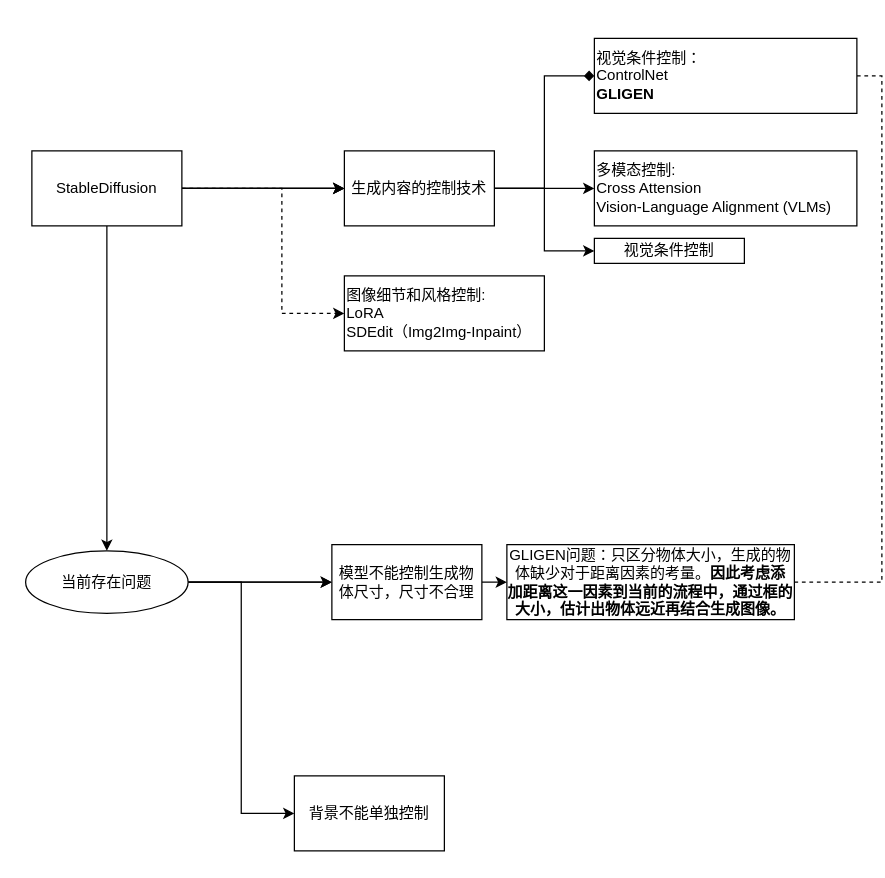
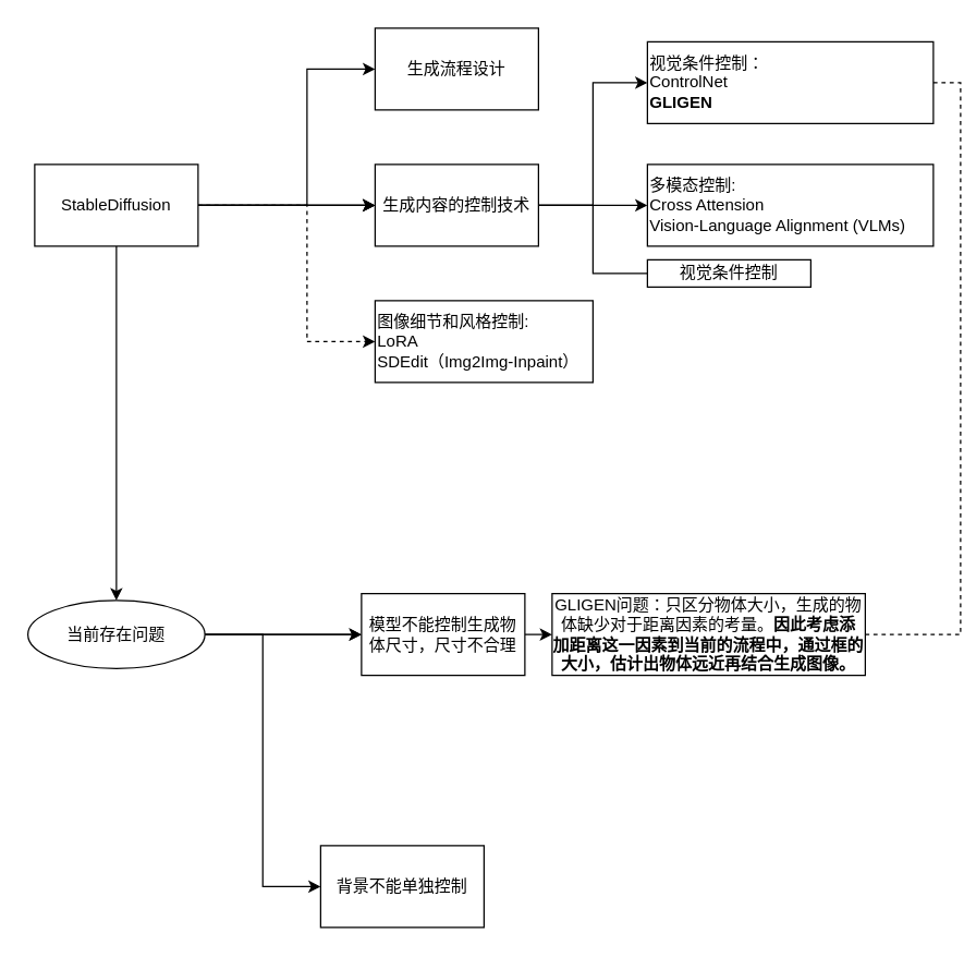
  <mxCell id="0" />
  <mxCell id="1" parent="0" />
+ <mxCell id="2" value="" style="edgeStyle=orthogonalEdgeStyle;rounded=0;orthogonalLoop=1;jettySize=auto;html=1;" edge="1" parent="1" source="8" target="9"><mxGeometry relative="1" as="geometry"><Array as="points"><mxPoint x="225" y="150" /><mxPoint x="225" y="50" /></Array></mxGeometry></mxCell>
  <mxCell id="3" value="" style="edgeStyle=orthogonalEdgeStyle;rounded=0;orthogonalLoop=1;jettySize=auto;html=1;" edge="1" parent="1" source="8" target="13"><mxGeometry relative="1" as="geometry" /></mxCell>
  <mxCell id="4" value="" style="edgeStyle=orthogonalEdgeStyle;rounded=0;orthogonalLoop=1;jettySize=auto;html=1;" edge="1" parent="1" source="8" target="13"><mxGeometry relative="1" as="geometry" /></mxCell>
  <mxCell id="5" value="" style="edgeStyle=orthogonalEdgeStyle;rounded=0;orthogonalLoop=1;jettySize=auto;html=1;" edge="1" parent="1" source="8" target="13"><mxGeometry relative="1" as="geometry" /></mxCell>
  <mxCell id="6" style="edgeStyle=orthogonalEdgeStyle;rounded=0;orthogonalLoop=1;jettySize=auto;html=1;exitX=1;exitY=0.5;exitDx=0;exitDy=0;entryX=0;entryY=0.5;entryDx=0;entryDy=0;dashed=1;" edge="1" parent="1" source="8" target="14"><mxGeometry relative="1" as="geometry"><Array as="points"><mxPoint x="225" y="150" /><mxPoint x="225" y="250" /></Array></mxGeometry></mxCell>
  <mxCell id="7" value="" style="edgeStyle=orthogonalEdgeStyle;rounded=0;orthogonalLoop=1;jettySize=auto;html=1;" edge="1" parent="1" source="8" target="23"><mxGeometry relative="1" as="geometry" /></mxCell>
  <mxCell id="8" value="StableDiffusion" style="whiteSpace=wrap;html=1;" vertex="1" parent="1"><mxGeometry x="25" y="120" width="120" height="60" as="geometry" /></mxCell>
+ <mxCell id="9" value="生成流程设计" style="whiteSpace=wrap;html=1;" vertex="1" parent="1"><mxGeometry x="275" y="20" width="120" height="60" as="geometry" /></mxCell>
  <mxCell id="10" style="edgeStyle=orthogonalEdgeStyle;rounded=0;orthogonalLoop=1;jettySize=auto;html=1;exitX=1;exitY=0.5;exitDx=0;exitDy=0;entryX=0;entryY=0.5;entryDx=0;entryDy=0;" edge="1" parent="1" source="13" target="17"><mxGeometry relative="1" as="geometry" /></mxCell>
- <mxCell id="11" value="" style="edgeStyle=orthogonalEdgeStyle;rounded=0;orthogonalLoop=1;jettySize=auto;html=1;endArrow=diamond;" edge="1" parent="1" source="13" target="16"><mxGeometry relative="1" as="geometry"><Array as="points"><mxPoint x="435" y="150" /><mxPoint x="435" y="60" /></Array></mxGeometry></mxCell>
- <mxCell id="12" style="edgeStyle=orthogonalEdgeStyle;rounded=0;orthogonalLoop=1;jettySize=auto;html=1;exitX=1;exitY=0.5;exitDx=0;exitDy=0;entryX=0;entryY=0.5;entryDx=0;entryDy=0;" edge="1" parent="1" source="13" target="18"><mxGeometry relative="1" as="geometry" /></mxCell>
+ <mxCell id="11" value="" style="edgeStyle=orthogonalEdgeStyle;rounded=0;orthogonalLoop=1;jettySize=auto;html=1;" edge="1" parent="1" source="13" target="16"><mxGeometry relative="1" as="geometry"><Array as="points"><mxPoint x="435" y="150" /><mxPoint x="435" y="60" /></Array></mxGeometry></mxCell>
+ <mxCell id="12" style="edgeStyle=orthogonalEdgeStyle;rounded=0;orthogonalLoop=1;jettySize=auto;html=1;exitX=1;exitY=0.5;exitDx=0;exitDy=0;entryX=0;entryY=0.5;entryDx=0;entryDy=0;endArrow=none;" edge="1" parent="1" source="13" target="18"><mxGeometry relative="1" as="geometry" /></mxCell>
  <mxCell id="13" value="生成内容的控制技术" style="whiteSpace=wrap;html=1;" vertex="1" parent="1"><mxGeometry x="275" y="120" width="120" height="60" as="geometry" /></mxCell>
  <mxCell id="14" value="图像细节和风格控制:&lt;br&gt;LoRA&lt;div&gt;&lt;span style=&quot;&quot;&gt;SDEdit（Img2Img-&lt;/span&gt;&lt;span style=&quot;background-color: initial;&quot;&gt;Inpaint）&lt;/span&gt;&lt;/div&gt;" style="whiteSpace=wrap;html=1;align=left;" vertex="1" parent="1"><mxGeometry x="275" y="220" width="160" height="60" as="geometry" /></mxCell>
  <mxCell id="15" style="edgeStyle=orthogonalEdgeStyle;rounded=0;orthogonalLoop=1;jettySize=auto;html=1;exitX=1;exitY=0.5;exitDx=0;exitDy=0;entryX=1;entryY=0.5;entryDx=0;entryDy=0;dashed=1;endArrow=none;endFill=0;" edge="1" parent="1" source="16" target="19"><mxGeometry relative="1" as="geometry" /></mxCell>
  <mxCell id="16" value="视觉条件控制：&lt;div&gt;ControlNet&lt;br&gt;&lt;b&gt;GLIGEN&lt;/b&gt;&lt;br&gt;&lt;/div&gt;" style="whiteSpace=wrap;html=1;align=left;" vertex="1" parent="1"><mxGeometry x="475" y="30" width="210" height="60" as="geometry" /></mxCell>
  <mxCell id="17" value="多模态控制:&lt;br&gt;Cross Attension&lt;div&gt;Vision-Language Alignment (VLMs)&lt;/div&gt;" style="whiteSpace=wrap;html=1;align=left;" vertex="1" parent="1"><mxGeometry x="475" y="120" width="210" height="60" as="geometry" /></mxCell>
  <mxCell id="18" value="视觉条件控制" style="whiteSpace=wrap;html=1;" vertex="1" parent="1"><mxGeometry x="475" y="190" width="120" height="20" as="geometry" /></mxCell>
  <mxCell id="19" value="GLIGEN问题：只区分物体大小，生成的物体缺少对于距离因素的考量。&lt;b&gt;因此考虑添加距离这一因素到当前的流程中，通过框的大小，估计出物体远近再结合生成图像。&lt;/b&gt;" style="whiteSpace=wrap;html=1;" vertex="1" parent="1"><mxGeometry x="405" y="435" width="230" height="60" as="geometry" /></mxCell>
  <mxCell id="20" value="" style="edgeStyle=orthogonalEdgeStyle;rounded=0;orthogonalLoop=1;jettySize=auto;html=1;" edge="1" parent="1" source="23" target="25"><mxGeometry relative="1" as="geometry" /></mxCell>
  <mxCell id="21" value="" style="edgeStyle=orthogonalEdgeStyle;rounded=0;orthogonalLoop=1;jettySize=auto;html=1;" edge="1" parent="1" source="23" target="25"><mxGeometry relative="1" as="geometry" /></mxCell>
  <mxCell id="22" style="edgeStyle=orthogonalEdgeStyle;rounded=0;orthogonalLoop=1;jettySize=auto;html=1;exitX=1;exitY=0.5;exitDx=0;exitDy=0;entryX=0;entryY=0.5;entryDx=0;entryDy=0;" edge="1" parent="1" source="23" target="26"><mxGeometry relative="1" as="geometry" /></mxCell>
  <mxCell id="23" value="当前存在问题" style="ellipse;whiteSpace=wrap;html=1;" vertex="1" parent="1"><mxGeometry x="20" y="440" width="130" height="50" as="geometry" /></mxCell>
  <mxCell id="24" style="edgeStyle=orthogonalEdgeStyle;rounded=0;orthogonalLoop=1;jettySize=auto;html=1;exitX=1;exitY=0.5;exitDx=0;exitDy=0;entryX=0;entryY=0.5;entryDx=0;entryDy=0;" edge="1" parent="1" source="25" target="19"><mxGeometry relative="1" as="geometry" /></mxCell>
  <mxCell id="25" value="模型不能控制生成物体尺寸，尺寸不合理" style="whiteSpace=wrap;html=1;" vertex="1" parent="1"><mxGeometry x="265" y="435" width="120" height="60" as="geometry" /></mxCell>
  <mxCell id="26" value="背景不能单独控制" style="whiteSpace=wrap;html=1;" vertex="1" parent="1"><mxGeometry x="235" y="620" width="120" height="60" as="geometry" /></mxCell>
